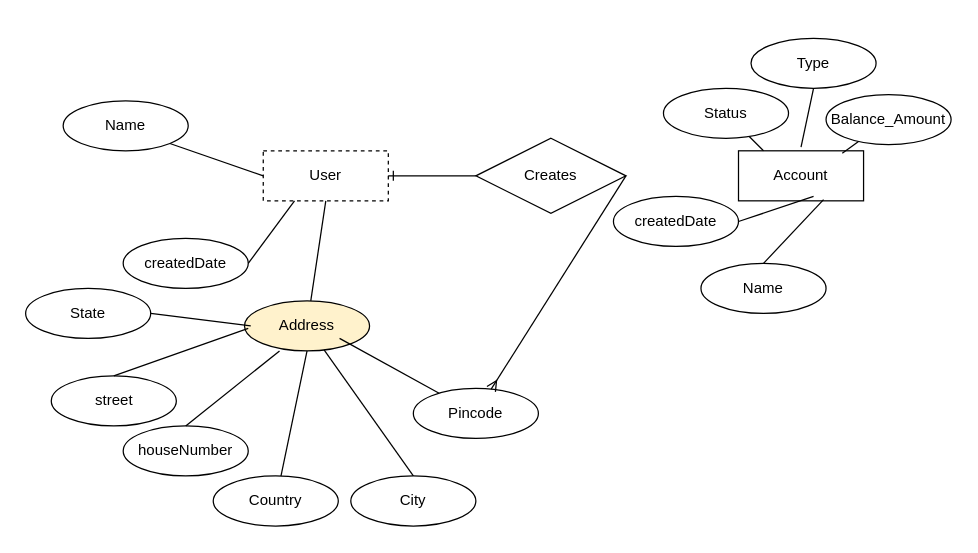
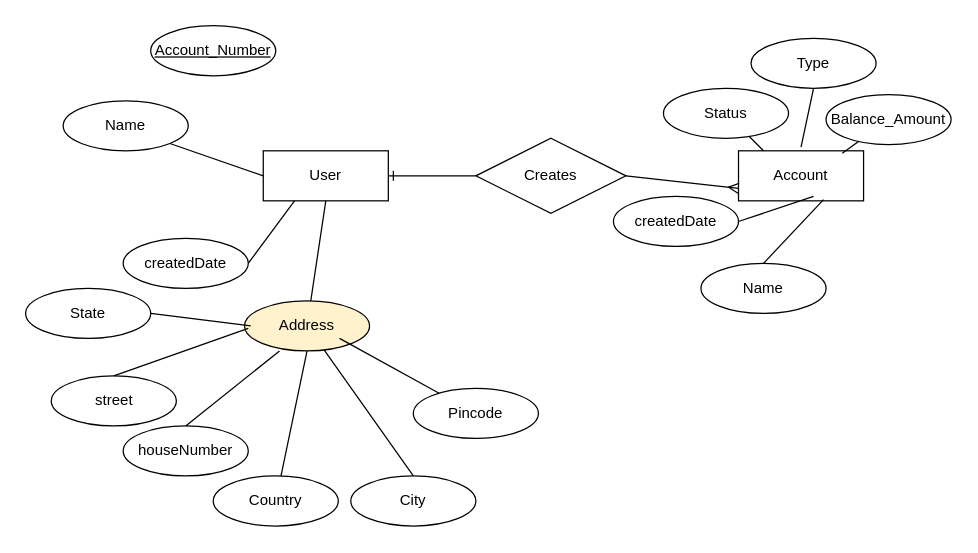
  <mxCell id="0" />
  <mxCell id="1" parent="0" />
- <mxCell id="2" value="User" style="whiteSpace=wrap;html=1;align=center;dashed=1;" vertex="1" parent="1"><mxGeometry x="210" y="120" width="100" height="40" as="geometry" /></mxCell>
+ <mxCell id="2" value="User" style="whiteSpace=wrap;html=1;align=center;" vertex="1" parent="1"><mxGeometry x="210" y="120" width="100" height="40" as="geometry" /></mxCell>
  <mxCell id="3" value="Account" style="whiteSpace=wrap;html=1;align=center;" vertex="1" parent="1"><mxGeometry x="590" y="120" width="100" height="40" as="geometry" /></mxCell>
+ <mxCell id="4" value="Account_Number" style="ellipse;whiteSpace=wrap;html=1;align=center;fontStyle=4;" vertex="1" parent="1"><mxGeometry x="120" y="20" width="100" height="40" as="geometry" /></mxCell>
  <mxCell id="5" value="Name" style="ellipse;whiteSpace=wrap;html=1;align=center;" vertex="1" parent="1"><mxGeometry x="50" y="80" width="100" height="40" as="geometry" /></mxCell>
  <mxCell id="6" value="Address" style="ellipse;whiteSpace=wrap;html=1;align=center;fillColor=#fff2cc;" vertex="1" parent="1"><mxGeometry x="195" y="240" width="100" height="40" as="geometry" /></mxCell>
  <mxCell id="7" value="" style="endArrow=none;html=1;rounded=0;exitX=1;exitY=1;exitDx=0;exitDy=0;entryX=0;entryY=0.5;entryDx=0;entryDy=0;" edge="1" parent="1" source="5" target="2"><mxGeometry relative="1" as="geometry"><mxPoint x="120" y="90" as="sourcePoint" /><mxPoint x="200" y="130" as="targetPoint" /></mxGeometry></mxCell>
  <mxCell id="8" value="" style="endArrow=none;html=1;rounded=0;entryX=0.5;entryY=1;entryDx=0;entryDy=0;" edge="1" parent="1" source="6" target="2"><mxGeometry relative="1" as="geometry"><mxPoint x="485" y="190" as="sourcePoint" /><mxPoint x="380" y="200" as="targetPoint" /></mxGeometry></mxCell>
  <mxCell id="9" value="houseNumber" style="ellipse;whiteSpace=wrap;html=1;align=center;" vertex="1" parent="1"><mxGeometry x="98" y="340" width="100" height="40" as="geometry" /></mxCell>
  <mxCell id="10" value="" style="endArrow=none;html=1;rounded=0;exitX=0.5;exitY=0;exitDx=0;exitDy=0;" edge="1" parent="1" source="9"><mxGeometry relative="1" as="geometry"><mxPoint x="388" y="290" as="sourcePoint" /><mxPoint x="223" y="280" as="targetPoint" /></mxGeometry></mxCell>
  <mxCell id="11" value="" style="endArrow=none;html=1;rounded=0;" edge="1" parent="1" target="6"><mxGeometry relative="1" as="geometry"><mxPoint x="330" y="380" as="sourcePoint" /><mxPoint x="320" y="490" as="targetPoint" /></mxGeometry></mxCell>
  <mxCell id="12" value="City" style="ellipse;whiteSpace=wrap;html=1;align=center;" vertex="1" parent="1"><mxGeometry x="280" y="380" width="100" height="40" as="geometry" /></mxCell>
  <mxCell id="13" value="State" style="ellipse;whiteSpace=wrap;html=1;align=center;" vertex="1" parent="1"><mxGeometry x="20" y="230" width="100" height="40" as="geometry" /></mxCell>
  <mxCell id="14" value="" style="endArrow=none;html=1;rounded=0;entryX=0.5;entryY=1;entryDx=0;entryDy=0;" edge="1" parent="1" source="15" target="6"><mxGeometry relative="1" as="geometry"><mxPoint x="520" y="340" as="sourcePoint" /><mxPoint x="270" y="280" as="targetPoint" /></mxGeometry></mxCell>
  <mxCell id="15" value="Country" style="ellipse;whiteSpace=wrap;html=1;align=center;" vertex="1" parent="1"><mxGeometry x="170" y="380" width="100" height="40" as="geometry" /></mxCell>
  <mxCell id="16" value="Creates" style="shape=rhombus;perimeter=rhombusPerimeter;whiteSpace=wrap;html=1;align=center;" vertex="1" parent="1"><mxGeometry x="380" y="110" width="120" height="60" as="geometry" /></mxCell>
  <mxCell id="17" value="street" style="ellipse;whiteSpace=wrap;html=1;align=center;" vertex="1" parent="1"><mxGeometry x="40.5" y="300" width="100" height="40" as="geometry" /></mxCell>
  <mxCell id="18" value="" style="endArrow=none;html=1;rounded=0;exitX=0.5;exitY=0;exitDx=0;exitDy=0;entryX=0;entryY=0.5;entryDx=0;entryDy=0;" edge="1" parent="1" source="17"><mxGeometry relative="1" as="geometry"><mxPoint x="330.5" y="250" as="sourcePoint" /><mxPoint x="198" y="262" as="targetPoint" /></mxGeometry></mxCell>
  <mxCell id="19" value="" style="endArrow=none;html=1;rounded=0;exitX=1;exitY=0.5;exitDx=0;exitDy=0;" edge="1" parent="1" source="13"><mxGeometry relative="1" as="geometry"><mxPoint x="280" y="210" as="sourcePoint" /><mxPoint x="200" y="260" as="targetPoint" /></mxGeometry></mxCell>
  <mxCell id="20" value="Pincode" style="ellipse;whiteSpace=wrap;html=1;align=center;" vertex="1" parent="1"><mxGeometry x="330" y="310" width="100" height="40" as="geometry" /></mxCell>
  <mxCell id="21" value="" style="endArrow=none;html=1;rounded=0;" edge="1" parent="1" target="20"><mxGeometry relative="1" as="geometry"><mxPoint x="271" y="270" as="sourcePoint" /><mxPoint x="440" y="310" as="targetPoint" /></mxGeometry></mxCell>
- <mxCell id="22" value="" style="fontSize=12;html=1;endArrow=ERmany;exitX=1;exitY=0.5;exitDx=0;exitDy=0;" edge="1" parent="1" source="16" target="20"><mxGeometry width="100" height="100" relative="1" as="geometry"><mxPoint x="310" y="260" as="sourcePoint" /><mxPoint x="410" y="160" as="targetPoint" /></mxGeometry></mxCell>
+ <mxCell id="22" value="" style="fontSize=12;html=1;endArrow=ERmany;exitX=1;exitY=0.5;exitDx=0;exitDy=0;entryX=0;entryY=0.75;entryDx=0;entryDy=0;" edge="1" parent="1" source="16" target="3"><mxGeometry width="100" height="100" relative="1" as="geometry"><mxPoint x="310" y="260" as="sourcePoint" /><mxPoint x="410" y="160" as="targetPoint" /></mxGeometry></mxCell>
  <mxCell id="23" value="Status" style="ellipse;whiteSpace=wrap;html=1;align=center;" vertex="1" parent="1"><mxGeometry x="530" y="70" width="100" height="40" as="geometry" /></mxCell>
  <mxCell id="24" value="" style="endArrow=none;html=1;rounded=0;entryX=0;entryY=0.5;entryDx=0;entryDy=0;" edge="1" parent="1" source="23"><mxGeometry relative="1" as="geometry"><mxPoint x="520" y="70" as="sourcePoint" /><mxPoint x="610" y="120" as="targetPoint" /></mxGeometry></mxCell>
  <mxCell id="25" value="Type" style="ellipse;whiteSpace=wrap;html=1;align=center;" vertex="1" parent="1"><mxGeometry x="600" y="30" width="100" height="40" as="geometry" /></mxCell>
  <mxCell id="26" value="" style="endArrow=none;html=1;rounded=0;exitX=0.5;exitY=1;exitDx=0;exitDy=0;" edge="1" parent="1" source="25"><mxGeometry relative="1" as="geometry"><mxPoint x="580" y="20" as="sourcePoint" /><mxPoint x="640" y="117" as="targetPoint" /></mxGeometry></mxCell>
  <mxCell id="27" value="Balance_Amount" style="ellipse;whiteSpace=wrap;html=1;align=center;" vertex="1" parent="1"><mxGeometry x="660" y="75" width="100" height="40" as="geometry" /></mxCell>
  <mxCell id="28" value="" style="endArrow=none;html=1;rounded=0;entryX=0.83;entryY=0.05;entryDx=0;entryDy=0;entryPerimeter=0;" edge="1" parent="1" source="27" target="3"><mxGeometry relative="1" as="geometry"><mxPoint x="650" y="75" as="sourcePoint" /><mxPoint x="740" y="125" as="targetPoint" /></mxGeometry></mxCell>
  <mxCell id="29" value="" style="edgeStyle=entityRelationEdgeStyle;fontSize=12;html=1;endArrow=ERone;endFill=1;exitX=0;exitY=0.5;exitDx=0;exitDy=0;entryX=1;entryY=0.5;entryDx=0;entryDy=0;" edge="1" parent="1" source="16" target="2"><mxGeometry width="100" height="100" relative="1" as="geometry"><mxPoint x="500" y="160" as="sourcePoint" /><mxPoint x="600" y="60" as="targetPoint" /></mxGeometry></mxCell>
  <mxCell id="30" value="createdDate" style="ellipse;whiteSpace=wrap;html=1;align=center;" vertex="1" parent="1"><mxGeometry x="98" y="190" width="100" height="40" as="geometry" /></mxCell>
  <mxCell id="31" value="" style="endArrow=none;html=1;rounded=0;exitX=1;exitY=0.5;exitDx=0;exitDy=0;entryX=0.25;entryY=1;entryDx=0;entryDy=0;" edge="1" source="30" parent="1" target="2"><mxGeometry relative="1" as="geometry"><mxPoint x="388" y="200" as="sourcePoint" /><mxPoint x="258" y="190" as="targetPoint" /></mxGeometry></mxCell>
  <mxCell id="32" value="" style="endArrow=none;html=1;rounded=0;exitX=1;exitY=0.5;exitDx=0;exitDy=0;entryX=0;entryY=0.5;entryDx=0;entryDy=0;" edge="1" source="33" parent="1"><mxGeometry relative="1" as="geometry"><mxPoint x="780" y="166.5" as="sourcePoint" /><mxPoint x="650" y="156.5" as="targetPoint" /></mxGeometry></mxCell>
  <mxCell id="33" value="createdDate" style="ellipse;whiteSpace=wrap;html=1;align=center;" vertex="1" parent="1"><mxGeometry x="490" y="156.5" width="100" height="40" as="geometry" /></mxCell>
  <mxCell id="34" value="Name" style="ellipse;whiteSpace=wrap;html=1;align=center;" vertex="1" parent="1"><mxGeometry x="560" y="210" width="100" height="40" as="geometry" /></mxCell>
  <mxCell id="35" value="" style="endArrow=none;html=1;rounded=0;exitX=0.5;exitY=0;exitDx=0;exitDy=0;entryX=0.68;entryY=0.975;entryDx=0;entryDy=0;entryPerimeter=0;" edge="1" source="34" parent="1" target="3"><mxGeometry relative="1" as="geometry"><mxPoint x="630" y="220" as="sourcePoint" /><mxPoint x="720" y="270" as="targetPoint" /></mxGeometry></mxCell>
